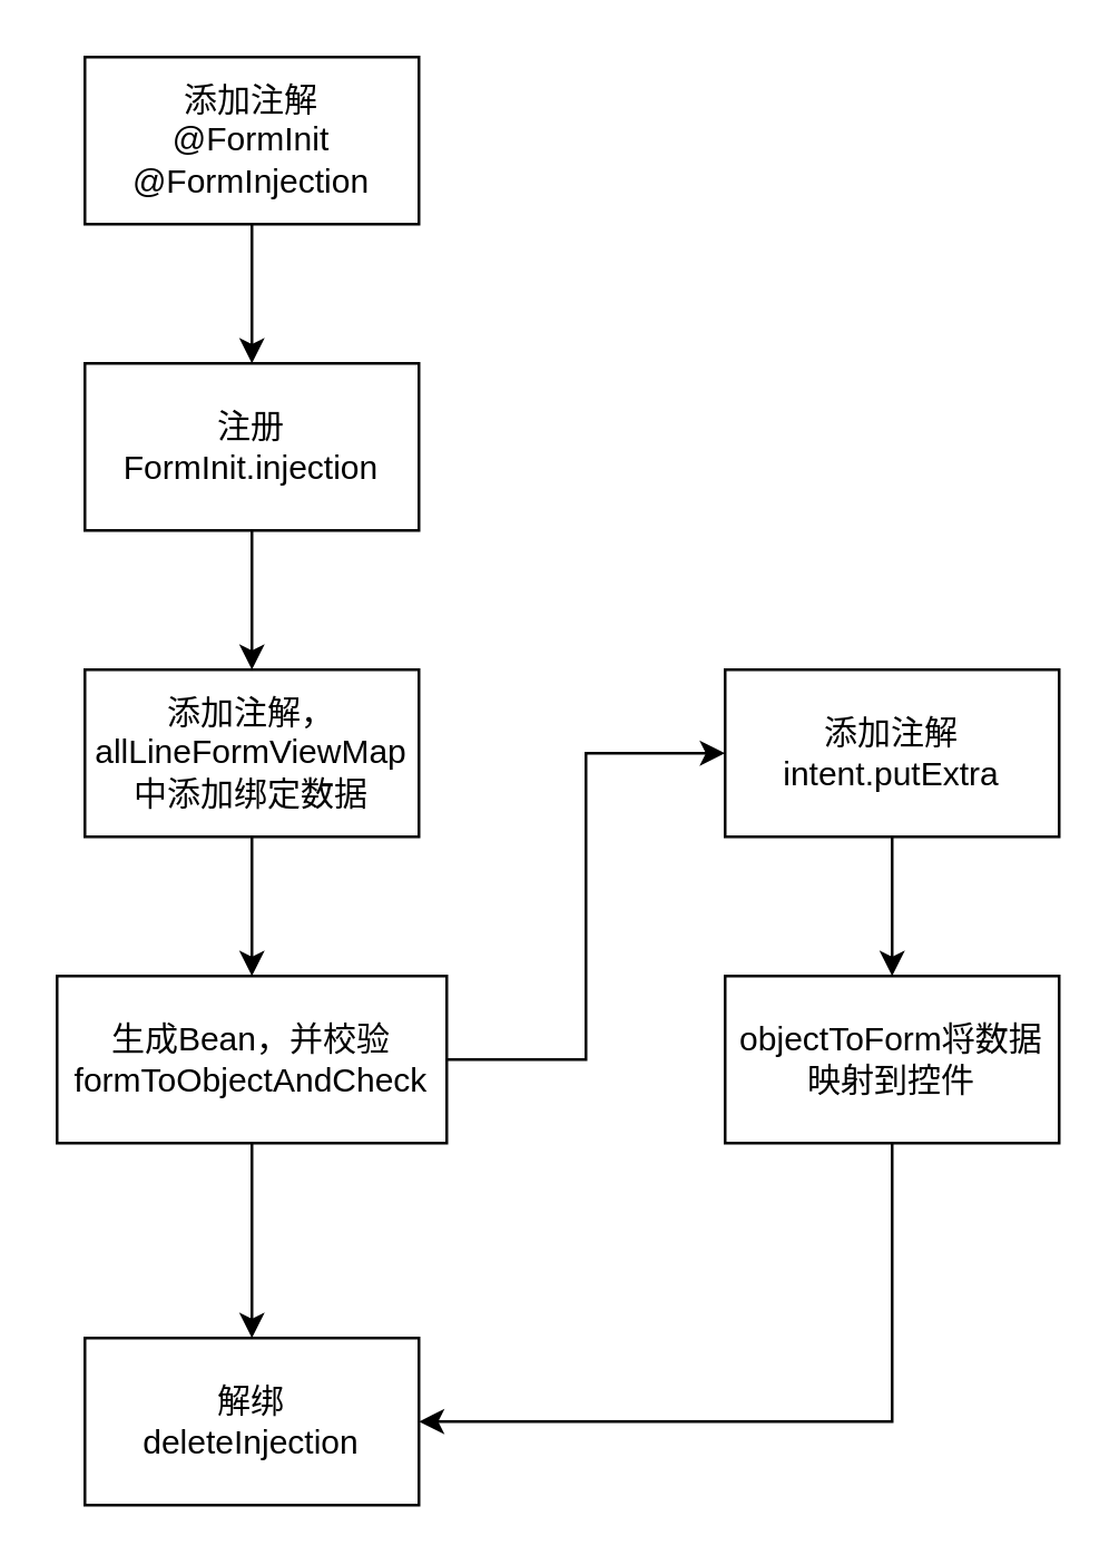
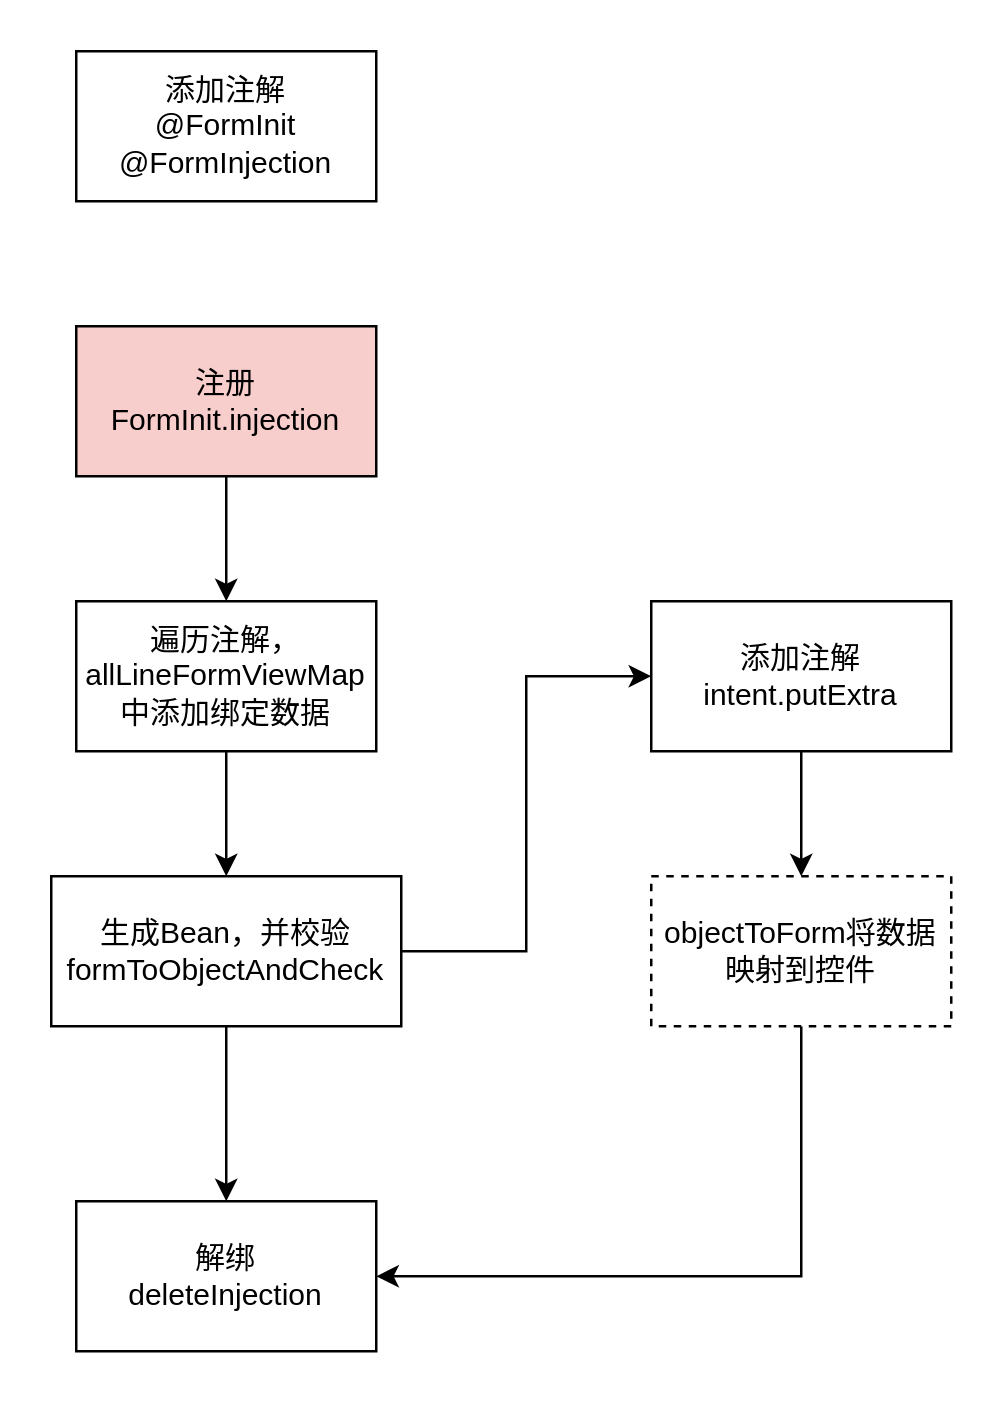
  <mxCell id="0" />
  <mxCell id="1" parent="0" />
- <mxCell id="2" value="" style="edgeStyle=orthogonalEdgeStyle;rounded=0;orthogonalLoop=1;jettySize=auto;html=1;" edge="1" parent="1" source="3" target="5"><mxGeometry relative="1" as="geometry" /></mxCell>
  <mxCell id="3" value="添加注解&lt;br&gt;@FormInit&lt;br&gt;@FormInjection" style="rounded=0;whiteSpace=wrap;html=1;" vertex="1" parent="1"><mxGeometry x="30" y="20" width="120" height="60" as="geometry" /></mxCell>
  <mxCell id="4" value="" style="edgeStyle=orthogonalEdgeStyle;rounded=0;orthogonalLoop=1;jettySize=auto;html=1;" edge="1" parent="1" source="5" target="7"><mxGeometry relative="1" as="geometry" /></mxCell>
- <mxCell id="5" value="注册&lt;br&gt;FormInit.injection" style="rounded=0;whiteSpace=wrap;html=1;" vertex="1" parent="1"><mxGeometry x="30" y="130" width="120" height="60" as="geometry" /></mxCell>
+ <mxCell id="5" value="注册&lt;br&gt;FormInit.injection" style="rounded=0;whiteSpace=wrap;html=1;fillColor=#f8cecc;" vertex="1" parent="1"><mxGeometry x="30" y="130" width="120" height="60" as="geometry" /></mxCell>
  <mxCell id="6" value="" style="edgeStyle=orthogonalEdgeStyle;rounded=0;orthogonalLoop=1;jettySize=auto;html=1;" edge="1" parent="1" source="7" target="10"><mxGeometry relative="1" as="geometry" /></mxCell>
- <mxCell id="7" value="添加注解，allLineFormViewMap中添加绑定数据" style="rounded=0;whiteSpace=wrap;html=1;" vertex="1" parent="1"><mxGeometry x="30" y="240" width="120" height="60" as="geometry" /></mxCell>
+ <mxCell id="7" value="遍历注解，allLineFormViewMap中添加绑定数据" style="rounded=0;whiteSpace=wrap;html=1;" vertex="1" parent="1"><mxGeometry x="30" y="240" width="120" height="60" as="geometry" /></mxCell>
  <mxCell id="8" value="" style="edgeStyle=orthogonalEdgeStyle;rounded=0;orthogonalLoop=1;jettySize=auto;html=1;" edge="1" parent="1" source="10" target="11"><mxGeometry relative="1" as="geometry" /></mxCell>
  <mxCell id="9" style="edgeStyle=orthogonalEdgeStyle;rounded=0;orthogonalLoop=1;jettySize=auto;html=1;exitX=1;exitY=0.5;exitDx=0;exitDy=0;entryX=0;entryY=0.5;entryDx=0;entryDy=0;" edge="1" parent="1" source="10" target="13"><mxGeometry relative="1" as="geometry" /></mxCell>
  <mxCell id="10" value="生成Bean，并校验&lt;br&gt;formToObjectAndCheck" style="rounded=0;whiteSpace=wrap;html=1;" vertex="1" parent="1"><mxGeometry x="20" y="350" width="140" height="60" as="geometry" /></mxCell>
  <mxCell id="11" value="解绑&lt;br&gt;deleteInjection" style="rounded=0;whiteSpace=wrap;html=1;" vertex="1" parent="1"><mxGeometry x="30" y="480" width="120" height="60" as="geometry" /></mxCell>
  <mxCell id="12" style="edgeStyle=orthogonalEdgeStyle;rounded=0;orthogonalLoop=1;jettySize=auto;html=1;exitX=0.5;exitY=1;exitDx=0;exitDy=0;" edge="1" parent="1" source="13" target="15"><mxGeometry relative="1" as="geometry" /></mxCell>
  <mxCell id="13" value="添加注解&lt;br&gt;intent.putExtra" style="rounded=0;whiteSpace=wrap;html=1;" vertex="1" parent="1"><mxGeometry x="260" y="240" width="120" height="60" as="geometry" /></mxCell>
  <mxCell id="14" style="edgeStyle=orthogonalEdgeStyle;rounded=0;orthogonalLoop=1;jettySize=auto;html=1;entryX=1;entryY=0.5;entryDx=0;entryDy=0;exitX=0.5;exitY=1;exitDx=0;exitDy=0;" edge="1" parent="1" source="15" target="11"><mxGeometry relative="1" as="geometry" /></mxCell>
- <mxCell id="15" value="objectToForm将数据映射到控件" style="rounded=0;whiteSpace=wrap;html=1;" vertex="1" parent="1"><mxGeometry x="260" y="350" width="120" height="60" as="geometry" /></mxCell>
+ <mxCell id="15" value="objectToForm将数据映射到控件" style="rounded=0;whiteSpace=wrap;html=1;dashed=1;" vertex="1" parent="1"><mxGeometry x="260" y="350" width="120" height="60" as="geometry" /></mxCell>
